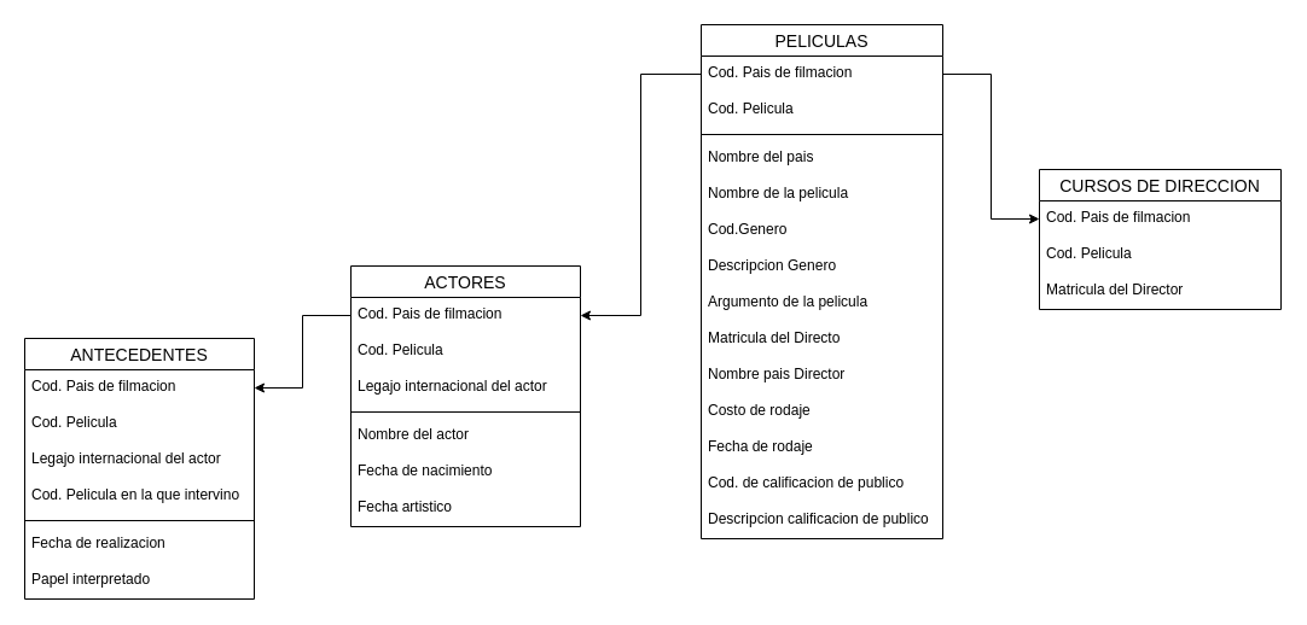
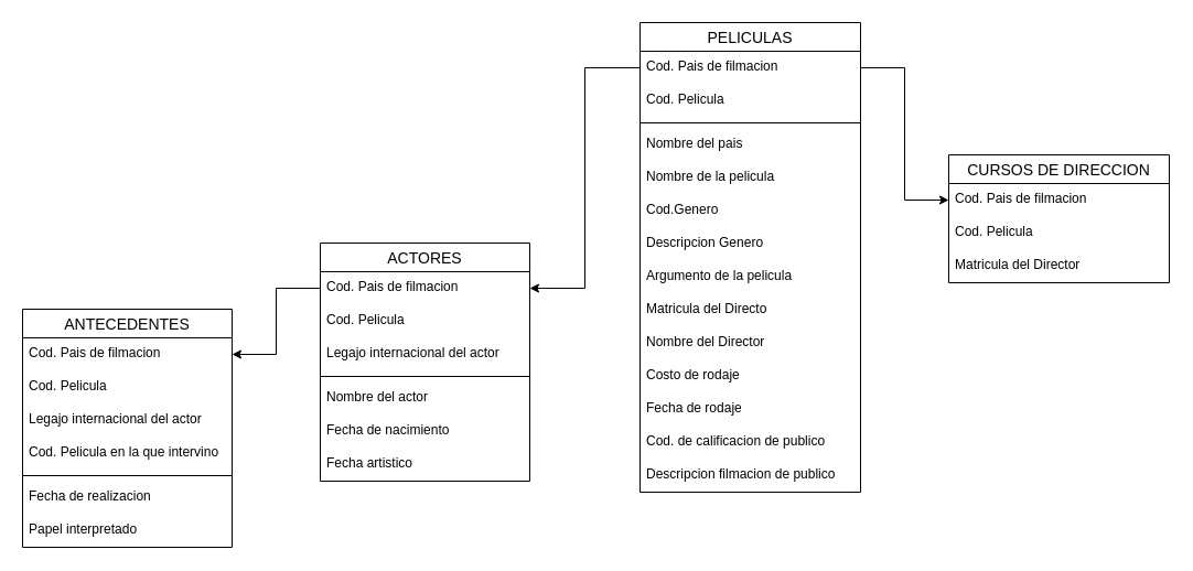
  <mxCell id="0" />
  <mxCell id="1" parent="0" />
  <mxCell id="2" value="PELICULAS" style="swimlane;fontStyle=0;childLayout=stackLayout;horizontal=1;startSize=26;horizontalStack=0;resizeParent=1;resizeParentMax=0;resizeLast=0;collapsible=1;marginBottom=0;align=center;fontSize=14;" parent="1" vertex="1"><mxGeometry x="580" y="20" width="200" height="426" as="geometry" /></mxCell>
  <mxCell id="3" value="Cod. Pais de filmacion" style="text;strokeColor=none;fillColor=none;spacingLeft=4;spacingRight=4;overflow=hidden;rotatable=0;points=[[0,0.5],[1,0.5]];portConstraint=eastwest;fontSize=12;" parent="2" vertex="1"><mxGeometry y="26" width="200" height="30" as="geometry" /></mxCell>
  <mxCell id="4" value="Cod. Pelicula" style="text;strokeColor=none;fillColor=none;spacingLeft=4;spacingRight=4;overflow=hidden;rotatable=0;points=[[0,0.5],[1,0.5]];portConstraint=eastwest;fontSize=12;" parent="2" vertex="1"><mxGeometry y="56" width="200" height="30" as="geometry" /></mxCell>
  <mxCell id="5" value="" style="line;strokeWidth=1;rotatable=0;dashed=0;labelPosition=right;align=left;verticalAlign=middle;spacingTop=0;spacingLeft=6;points=[];portConstraint=eastwest;" parent="2" vertex="1"><mxGeometry y="86" width="200" height="10" as="geometry" /></mxCell>
  <mxCell id="6" value="Nombre del pais" style="text;strokeColor=none;fillColor=none;spacingLeft=4;spacingRight=4;overflow=hidden;rotatable=0;points=[[0,0.5],[1,0.5]];portConstraint=eastwest;fontSize=12;" parent="2" vertex="1"><mxGeometry y="96" width="200" height="30" as="geometry" /></mxCell>
  <mxCell id="7" value="Nombre de la pelicula" style="text;strokeColor=none;fillColor=none;spacingLeft=4;spacingRight=4;overflow=hidden;rotatable=0;points=[[0,0.5],[1,0.5]];portConstraint=eastwest;fontSize=12;" parent="2" vertex="1"><mxGeometry y="126" width="200" height="30" as="geometry" /></mxCell>
  <mxCell id="8" value="Cod.Genero" style="text;strokeColor=none;fillColor=none;spacingLeft=4;spacingRight=4;overflow=hidden;rotatable=0;points=[[0,0.5],[1,0.5]];portConstraint=eastwest;fontSize=12;" parent="2" vertex="1"><mxGeometry y="156" width="200" height="30" as="geometry" /></mxCell>
  <mxCell id="9" value="Descripcion Genero" style="text;strokeColor=none;fillColor=none;spacingLeft=4;spacingRight=4;overflow=hidden;rotatable=0;points=[[0,0.5],[1,0.5]];portConstraint=eastwest;fontSize=12;" parent="2" vertex="1"><mxGeometry y="186" width="200" height="30" as="geometry" /></mxCell>
  <mxCell id="10" value="Argumento de la pelicula" style="text;strokeColor=none;fillColor=none;spacingLeft=4;spacingRight=4;overflow=hidden;rotatable=0;points=[[0,0.5],[1,0.5]];portConstraint=eastwest;fontSize=12;" parent="2" vertex="1"><mxGeometry y="216" width="200" height="30" as="geometry" /></mxCell>
  <mxCell id="11" value="Matricula del Directo" style="text;strokeColor=none;fillColor=none;spacingLeft=4;spacingRight=4;overflow=hidden;rotatable=0;points=[[0,0.5],[1,0.5]];portConstraint=eastwest;fontSize=12;" parent="2" vertex="1"><mxGeometry y="246" width="200" height="30" as="geometry" /></mxCell>
- <mxCell id="12" value="Nombre pais Director" style="text;strokeColor=none;fillColor=none;spacingLeft=4;spacingRight=4;overflow=hidden;rotatable=0;points=[[0,0.5],[1,0.5]];portConstraint=eastwest;fontSize=12;" parent="2" vertex="1"><mxGeometry y="276" width="200" height="30" as="geometry" /></mxCell>
+ <mxCell id="12" value="Nombre del Director" style="text;strokeColor=none;fillColor=none;spacingLeft=4;spacingRight=4;overflow=hidden;rotatable=0;points=[[0,0.5],[1,0.5]];portConstraint=eastwest;fontSize=12;" parent="2" vertex="1"><mxGeometry y="276" width="200" height="30" as="geometry" /></mxCell>
  <mxCell id="13" value="Costo de rodaje" style="text;strokeColor=none;fillColor=none;spacingLeft=4;spacingRight=4;overflow=hidden;rotatable=0;points=[[0,0.5],[1,0.5]];portConstraint=eastwest;fontSize=12;" parent="2" vertex="1"><mxGeometry y="306" width="200" height="30" as="geometry" /></mxCell>
  <mxCell id="14" value="Fecha de rodaje" style="text;strokeColor=none;fillColor=none;spacingLeft=4;spacingRight=4;overflow=hidden;rotatable=0;points=[[0,0.5],[1,0.5]];portConstraint=eastwest;fontSize=12;" parent="2" vertex="1"><mxGeometry y="336" width="200" height="30" as="geometry" /></mxCell>
  <mxCell id="15" value="Cod. de calificacion de publico" style="text;strokeColor=none;fillColor=none;spacingLeft=4;spacingRight=4;overflow=hidden;rotatable=0;points=[[0,0.5],[1,0.5]];portConstraint=eastwest;fontSize=12;" parent="2" vertex="1"><mxGeometry y="366" width="200" height="30" as="geometry" /></mxCell>
- <mxCell id="16" value="Descripcion calificacion de publico" style="text;strokeColor=none;fillColor=none;spacingLeft=4;spacingRight=4;overflow=hidden;rotatable=0;points=[[0,0.5],[1,0.5]];portConstraint=eastwest;fontSize=12;" parent="2" vertex="1"><mxGeometry y="396" width="200" height="30" as="geometry" /></mxCell>
+ <mxCell id="16" value="Descripcion filmacion de publico" style="text;strokeColor=none;fillColor=none;spacingLeft=4;spacingRight=4;overflow=hidden;rotatable=0;points=[[0,0.5],[1,0.5]];portConstraint=eastwest;fontSize=12;" parent="2" vertex="1"><mxGeometry y="396" width="200" height="30" as="geometry" /></mxCell>
  <mxCell id="17" value="CURSOS DE DIRECCION" style="swimlane;fontStyle=0;childLayout=stackLayout;horizontal=1;startSize=26;horizontalStack=0;resizeParent=1;resizeParentMax=0;resizeLast=0;collapsible=1;marginBottom=0;align=center;fontSize=14;" parent="1" vertex="1"><mxGeometry x="860" y="140" width="200" height="116" as="geometry" /></mxCell>
  <mxCell id="18" value="Cod. Pais de filmacion" style="text;strokeColor=none;fillColor=none;spacingLeft=4;spacingRight=4;overflow=hidden;rotatable=0;points=[[0,0.5],[1,0.5]];portConstraint=eastwest;fontSize=12;" parent="17" vertex="1"><mxGeometry y="26" width="200" height="30" as="geometry" /></mxCell>
  <mxCell id="19" value="Cod. Pelicula" style="text;strokeColor=none;fillColor=none;spacingLeft=4;spacingRight=4;overflow=hidden;rotatable=0;points=[[0,0.5],[1,0.5]];portConstraint=eastwest;fontSize=12;" parent="17" vertex="1"><mxGeometry y="56" width="200" height="30" as="geometry" /></mxCell>
  <mxCell id="20" value="Matricula del Director" style="text;strokeColor=none;fillColor=none;spacingLeft=4;spacingRight=4;overflow=hidden;rotatable=0;points=[[0,0.5],[1,0.5]];portConstraint=eastwest;fontSize=12;" vertex="1" parent="17"><mxGeometry y="86" width="200" height="30" as="geometry" /></mxCell>
  <mxCell id="21" style="edgeStyle=orthogonalEdgeStyle;rounded=0;orthogonalLoop=1;jettySize=auto;html=1;exitX=1;exitY=0.5;exitDx=0;exitDy=0;entryX=0;entryY=0.5;entryDx=0;entryDy=0;" parent="1" source="3" target="18" edge="1"><mxGeometry relative="1" as="geometry" /></mxCell>
  <mxCell id="22" value="ACTORES" style="swimlane;fontStyle=0;childLayout=stackLayout;horizontal=1;startSize=26;horizontalStack=0;resizeParent=1;resizeParentMax=0;resizeLast=0;collapsible=1;marginBottom=0;align=center;fontSize=14;" parent="1" vertex="1"><mxGeometry y="220" width="190" height="216" as="geometry" x="290" /></mxCell>
  <mxCell id="23" value="Cod. Pais de filmacion" style="text;strokeColor=none;fillColor=none;spacingLeft=4;spacingRight=4;overflow=hidden;rotatable=0;points=[[0,0.5],[1,0.5]];portConstraint=eastwest;fontSize=12;" parent="22" vertex="1"><mxGeometry y="26" width="190" height="30" as="geometry" /></mxCell>
  <mxCell id="24" value="Cod. Pelicula" style="text;strokeColor=none;fillColor=none;spacingLeft=4;spacingRight=4;overflow=hidden;rotatable=0;points=[[0,0.5],[1,0.5]];portConstraint=eastwest;fontSize=12;" parent="22" vertex="1"><mxGeometry y="56" width="190" height="30" as="geometry" /></mxCell>
  <mxCell id="25" value="Legajo internacional del actor" style="text;strokeColor=none;fillColor=none;spacingLeft=4;spacingRight=4;overflow=hidden;rotatable=0;points=[[0,0.5],[1,0.5]];portConstraint=eastwest;fontSize=12;" parent="22" vertex="1"><mxGeometry y="86" width="190" height="30" as="geometry" /></mxCell>
  <mxCell id="26" value="" style="line;strokeWidth=1;rotatable=0;dashed=0;labelPosition=right;align=left;verticalAlign=middle;spacingTop=0;spacingLeft=6;points=[];portConstraint=eastwest;" parent="22" vertex="1"><mxGeometry y="116" width="190" height="10" as="geometry" /></mxCell>
  <mxCell id="27" value="Nombre del actor" style="text;strokeColor=none;fillColor=none;spacingLeft=4;spacingRight=4;overflow=hidden;rotatable=0;points=[[0,0.5],[1,0.5]];portConstraint=eastwest;fontSize=12;" parent="22" vertex="1"><mxGeometry y="126" width="190" height="30" as="geometry" /></mxCell>
  <mxCell id="28" value="Fecha de nacimiento" style="text;strokeColor=none;fillColor=none;spacingLeft=4;spacingRight=4;overflow=hidden;rotatable=0;points=[[0,0.5],[1,0.5]];portConstraint=eastwest;fontSize=12;" parent="22" vertex="1"><mxGeometry y="156" width="190" height="30" as="geometry" /></mxCell>
  <mxCell id="29" value="Fecha artistico" style="text;strokeColor=none;fillColor=none;spacingLeft=4;spacingRight=4;overflow=hidden;rotatable=0;points=[[0,0.5],[1,0.5]];portConstraint=eastwest;fontSize=12;" parent="22" vertex="1"><mxGeometry y="186" width="190" height="30" as="geometry" /></mxCell>
  <mxCell id="30" style="edgeStyle=orthogonalEdgeStyle;rounded=0;orthogonalLoop=1;jettySize=auto;html=1;exitX=0;exitY=0.5;exitDx=0;exitDy=0;entryX=1;entryY=0.5;entryDx=0;entryDy=0;" parent="1" source="3" target="23" edge="1"><mxGeometry relative="1" as="geometry" /></mxCell>
  <mxCell id="31" value="ANTECEDENTES" style="swimlane;fontStyle=0;childLayout=stackLayout;horizontal=1;startSize=26;horizontalStack=0;resizeParent=1;resizeParentMax=0;resizeLast=0;collapsible=1;marginBottom=0;align=center;fontSize=14;" parent="1" vertex="1"><mxGeometry x="20" y="280" width="190" height="216" as="geometry" /></mxCell>
  <mxCell id="32" value="Cod. Pais de filmacion" style="text;strokeColor=none;fillColor=none;spacingLeft=4;spacingRight=4;overflow=hidden;rotatable=0;points=[[0,0.5],[1,0.5]];portConstraint=eastwest;fontSize=12;" parent="31" vertex="1"><mxGeometry y="26" width="190" height="30" as="geometry" /></mxCell>
  <mxCell id="33" value="Cod. Pelicula" style="text;strokeColor=none;fillColor=none;spacingLeft=4;spacingRight=4;overflow=hidden;rotatable=0;points=[[0,0.5],[1,0.5]];portConstraint=eastwest;fontSize=12;" parent="31" vertex="1"><mxGeometry y="56" width="190" height="30" as="geometry" /></mxCell>
  <mxCell id="34" value="Legajo internacional del actor" style="text;strokeColor=none;fillColor=none;spacingLeft=4;spacingRight=4;overflow=hidden;rotatable=0;points=[[0,0.5],[1,0.5]];portConstraint=eastwest;fontSize=12;" parent="31" vertex="1"><mxGeometry y="86" width="190" height="30" as="geometry" /></mxCell>
  <mxCell id="35" value="Cod. Pelicula en la que intervino" style="text;strokeColor=none;fillColor=none;spacingLeft=4;spacingRight=4;overflow=hidden;rotatable=0;points=[[0,0.5],[1,0.5]];portConstraint=eastwest;fontSize=12;" parent="31" vertex="1"><mxGeometry y="116" width="190" height="30" as="geometry" /></mxCell>
  <mxCell id="36" value="" style="line;strokeWidth=1;rotatable=0;dashed=0;labelPosition=right;align=left;verticalAlign=middle;spacingTop=0;spacingLeft=6;points=[];portConstraint=eastwest;" parent="31" vertex="1"><mxGeometry y="146" width="190" height="10" as="geometry" /></mxCell>
  <mxCell id="37" value="Fecha de realizacion" style="text;strokeColor=none;fillColor=none;spacingLeft=4;spacingRight=4;overflow=hidden;rotatable=0;points=[[0,0.5],[1,0.5]];portConstraint=eastwest;fontSize=12;" parent="31" vertex="1"><mxGeometry y="156" width="190" height="30" as="geometry" /></mxCell>
  <mxCell id="38" value="Papel interpretado" style="text;strokeColor=none;fillColor=none;spacingLeft=4;spacingRight=4;overflow=hidden;rotatable=0;points=[[0,0.5],[1,0.5]];portConstraint=eastwest;fontSize=12;" parent="31" vertex="1"><mxGeometry y="186" width="190" height="30" as="geometry" /></mxCell>
  <mxCell id="39" style="edgeStyle=orthogonalEdgeStyle;rounded=0;orthogonalLoop=1;jettySize=auto;html=1;exitX=0;exitY=0.5;exitDx=0;exitDy=0;entryX=1;entryY=0.5;entryDx=0;entryDy=0;" parent="1" source="23" target="32" edge="1"><mxGeometry relative="1" as="geometry" /></mxCell>
